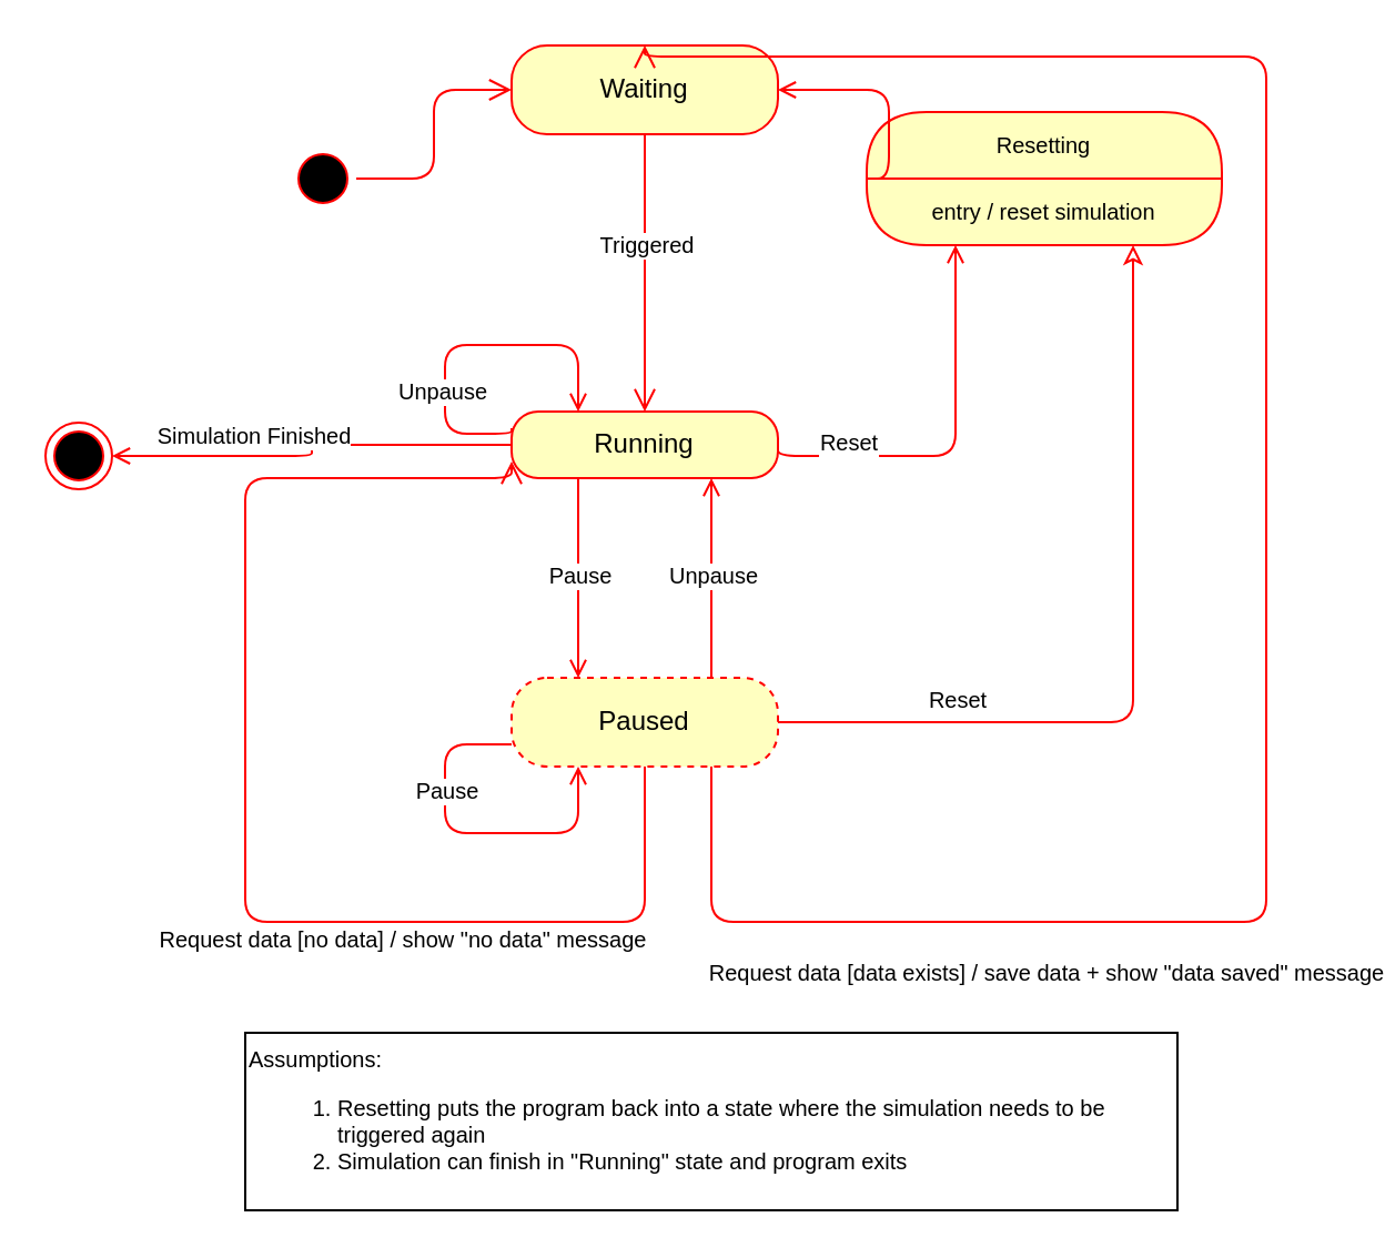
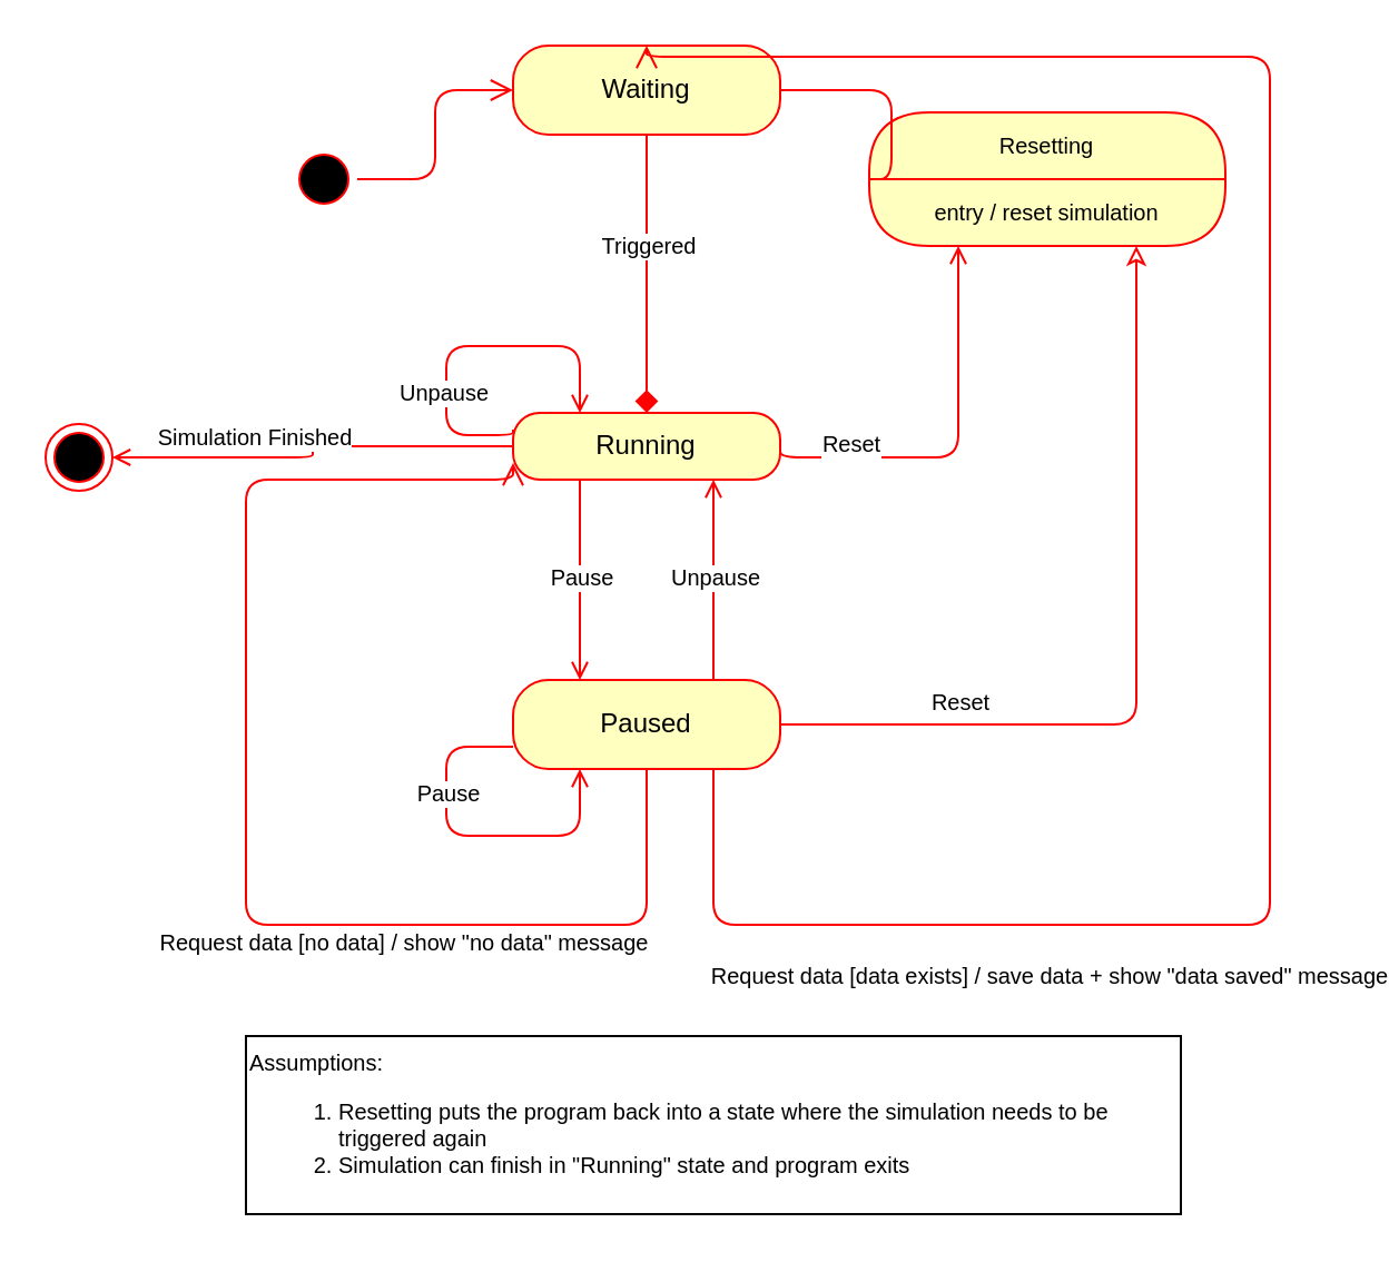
  <mxCell id="0" />
  <mxCell id="1" parent="0" />
  <mxCell id="2" value="" style="ellipse;html=1;shape=startState;fillColor=#000000;strokeColor=#ff0000;rounded=1;" parent="1" vertex="1"><mxGeometry x="130" y="65" width="30" height="30" as="geometry" /></mxCell>
  <mxCell id="3" value="" style="edgeStyle=orthogonalEdgeStyle;html=1;verticalAlign=bottom;endArrow=open;endSize=8;strokeColor=#ff0000;entryX=0;entryY=0.5;entryDx=0;entryDy=0;" parent="1" source="2" target="4" edge="1"><mxGeometry relative="1" as="geometry"><mxPoint x="280" y="80" as="targetPoint" /></mxGeometry></mxCell>
  <mxCell id="4" value="Waiting" style="whiteSpace=wrap;html=1;arcSize=40;fontColor=#000000;fillColor=#ffffc0;strokeColor=#ff0000;rounded=1;" parent="1" vertex="1"><mxGeometry x="230" y="20" width="120" height="40" as="geometry" /></mxCell>
- <mxCell id="5" value="" style="edgeStyle=orthogonalEdgeStyle;html=1;verticalAlign=bottom;endArrow=open;endSize=8;strokeColor=#ff0000;entryX=0.5;entryY=0;entryDx=0;entryDy=0;" parent="1" source="4" edge="1" target="13"><mxGeometry relative="1" as="geometry"><mxPoint x="290" y="165" as="targetPoint" /></mxGeometry></mxCell>
+ <mxCell id="5" value="" style="edgeStyle=orthogonalEdgeStyle;html=1;verticalAlign=bottom;endArrow=diamond;endSize=8;strokeColor=#ff0000;entryX=0.5;entryY=0;entryDx=0;entryDy=0;" parent="1" source="4" edge="1" target="13"><mxGeometry relative="1" as="geometry"><mxPoint x="290" y="165" as="targetPoint" /></mxGeometry></mxCell>
  <mxCell id="6" value="Triggered" style="edgeLabel;html=1;align=center;verticalAlign=middle;resizable=0;points=[];rounded=1;fontSize=10;" vertex="1" connectable="0" parent="5"><mxGeometry x="0.19" relative="1" as="geometry"><mxPoint y="-25" as="offset" /></mxGeometry></mxCell>
  <mxCell id="7" style="edgeStyle=orthogonalEdgeStyle;orthogonalLoop=1;jettySize=auto;html=1;exitX=0.25;exitY=1;exitDx=0;exitDy=0;entryX=0.25;entryY=0;entryDx=0;entryDy=0;strokeColor=#FF0000;endArrow=open;endFill=0;" edge="1" parent="1" source="13" target="17"><mxGeometry relative="1" as="geometry"><Array as="points"><mxPoint x="260" y="265" /><mxPoint x="260" y="265" /></Array></mxGeometry></mxCell>
  <mxCell id="8" value="Pause" style="edgeLabel;html=1;align=center;verticalAlign=middle;resizable=0;points=[];fontSize=10;" vertex="1" connectable="0" parent="7"><mxGeometry x="-0.042" relative="1" as="geometry"><mxPoint as="offset" /></mxGeometry></mxCell>
  <mxCell id="9" style="edgeStyle=orthogonalEdgeStyle;rounded=1;orthogonalLoop=1;jettySize=auto;html=1;exitX=1;exitY=0.5;exitDx=0;exitDy=0;entryX=0.25;entryY=1;entryDx=0;entryDy=0;fontSize=10;endArrow=open;endFill=0;strokeColor=#FF0000;" edge="1" parent="1" source="13" target="28"><mxGeometry relative="1" as="geometry"><Array as="points"><mxPoint x="430" y="205" /></Array></mxGeometry></mxCell>
  <mxCell id="10" value="Reset" style="edgeLabel;html=1;align=center;verticalAlign=middle;resizable=0;points=[];fontSize=10;" vertex="1" connectable="0" parent="9"><mxGeometry x="-0.034" y="-1" relative="1" as="geometry"><mxPoint x="-50" y="-5" as="offset" /></mxGeometry></mxCell>
  <mxCell id="11" style="edgeStyle=orthogonalEdgeStyle;rounded=1;orthogonalLoop=1;jettySize=auto;html=1;exitX=0;exitY=0.5;exitDx=0;exitDy=0;entryX=1;entryY=0.5;entryDx=0;entryDy=0;fontSize=10;endArrow=open;endFill=0;strokeColor=#FF0000;" edge="1" parent="1" source="13" target="31"><mxGeometry relative="1" as="geometry" /></mxCell>
  <mxCell id="12" value="Simulation Finished" style="edgeLabel;html=1;align=center;verticalAlign=middle;resizable=0;points=[];fontSize=10;" vertex="1" connectable="0" parent="11"><mxGeometry x="0.074" y="-1" relative="1" as="geometry"><mxPoint x="-23" y="-9" as="offset" /></mxGeometry></mxCell>
  <mxCell id="13" value="Running" style="whiteSpace=wrap;html=1;arcSize=40;fontColor=#000000;fillColor=#ffffc0;strokeColor=#ff0000;rounded=1;" vertex="1" parent="1"><mxGeometry x="230" y="185" width="120" height="30" as="geometry" /></mxCell>
  <mxCell id="14" style="edgeStyle=orthogonalEdgeStyle;rounded=1;orthogonalLoop=1;jettySize=auto;html=1;exitX=0.75;exitY=0;exitDx=0;exitDy=0;entryX=0.75;entryY=1;entryDx=0;entryDy=0;endArrow=open;endFill=0;strokeColor=#FF0000;" edge="1" parent="1" source="17" target="13"><mxGeometry relative="1" as="geometry"><Array as="points" /></mxGeometry></mxCell>
  <mxCell id="15" value="Unpause" style="edgeLabel;html=1;align=center;verticalAlign=middle;resizable=0;points=[];fontSize=10;" vertex="1" connectable="0" parent="14"><mxGeometry x="0.046" relative="1" as="geometry"><mxPoint as="offset" /></mxGeometry></mxCell>
  <mxCell id="16" style="edgeStyle=orthogonalEdgeStyle;rounded=1;orthogonalLoop=1;jettySize=auto;html=1;exitX=1;exitY=0.5;exitDx=0;exitDy=0;entryX=0.75;entryY=1;entryDx=0;entryDy=0;fontSize=10;endArrow=classic;endFill=0;strokeColor=#FF0000;" edge="1" parent="1" source="17" target="28"><mxGeometry relative="1" as="geometry"><Array as="points"><mxPoint x="510" y="325" /></Array></mxGeometry></mxCell>
- <mxCell id="17" value="Paused" style="whiteSpace=wrap;html=1;arcSize=40;fontColor=#000000;fillColor=#ffffc0;strokeColor=#ff0000;rounded=1;dashed=1;" vertex="1" parent="1"><mxGeometry x="230" y="305" width="120" height="40" as="geometry" /></mxCell>
+ <mxCell id="17" value="Paused" style="whiteSpace=wrap;html=1;arcSize=40;fontColor=#000000;fillColor=#ffffc0;strokeColor=#ff0000;rounded=1;" vertex="1" parent="1"><mxGeometry x="230" y="305" width="120" height="40" as="geometry" /></mxCell>
  <mxCell id="18" value="" style="edgeStyle=orthogonalEdgeStyle;html=1;align=left;verticalAlign=bottom;endArrow=open;endSize=8;strokeColor=#ff0000;rounded=1;entryX=0;entryY=0.75;entryDx=0;entryDy=0;exitX=0.5;exitY=1;exitDx=0;exitDy=0;" edge="1" source="17" parent="1" target="13"><mxGeometry x="0.015" y="40" relative="1" as="geometry"><mxPoint x="160" y="265" as="targetPoint" /><mxPoint x="290" y="445" as="sourcePoint" /><Array as="points"><mxPoint x="290" y="415" /><mxPoint x="110" y="415" /><mxPoint x="110" y="215" /></Array><mxPoint as="offset" /></mxGeometry></mxCell>
  <mxCell id="19" value="&lt;font style=&quot;font-size: 10px&quot;&gt;Request data&amp;nbsp;&lt;span style=&quot;text-align: left&quot;&gt;[no data] / show &quot;no data&quot; message&lt;/span&gt;&lt;/font&gt;" style="edgeLabel;html=1;align=center;verticalAlign=middle;resizable=0;points=[];fontSize=10;" vertex="1" connectable="0" parent="18"><mxGeometry x="-0.016" y="1" relative="1" as="geometry"><mxPoint x="71" y="41" as="offset" /></mxGeometry></mxCell>
  <mxCell id="20" value="" style="edgeStyle=orthogonalEdgeStyle;html=1;align=left;verticalAlign=top;endArrow=open;endSize=8;strokeColor=#ff0000;rounded=1;entryX=0.5;entryY=0;entryDx=0;entryDy=0;exitX=0.75;exitY=1;exitDx=0;exitDy=0;" edge="1" source="17" parent="1" target="4"><mxGeometry x="-0.333" y="10" relative="1" as="geometry"><mxPoint x="570" y="25" as="targetPoint" /><mxPoint x="329.943" y="445.029" as="sourcePoint" /><Array as="points"><mxPoint x="320" y="415" /><mxPoint x="570" y="415" /><mxPoint x="570" y="25" /><mxPoint x="290" y="25" /></Array><mxPoint as="offset" /></mxGeometry></mxCell>
  <mxCell id="21" value="&lt;font style=&quot;font-size: 10px&quot;&gt;Request data&lt;span style=&quot;text-align: left&quot;&gt;&amp;nbsp;[data exists] / save data + show &quot;data saved&quot; message&lt;/span&gt;&lt;/font&gt;" style="edgeLabel;html=1;align=center;verticalAlign=middle;resizable=0;points=[];fontSize=10;" vertex="1" connectable="0" parent="20"><mxGeometry x="-0.224" y="1" relative="1" as="geometry"><mxPoint x="-99" y="88" as="offset" /></mxGeometry></mxCell>
  <mxCell id="22" value="Reset" style="edgeLabel;html=1;align=center;verticalAlign=middle;resizable=0;points=[];fontSize=10;" vertex="1" connectable="0" parent="1"><mxGeometry x="430" y="314.997" as="geometry" /></mxCell>
  <mxCell id="23" style="edgeStyle=orthogonalEdgeStyle;orthogonalLoop=1;jettySize=auto;html=1;exitX=0;exitY=0.75;exitDx=0;exitDy=0;entryX=0.25;entryY=1;entryDx=0;entryDy=0;strokeColor=#FF0000;endArrow=open;endFill=0;" edge="1" parent="1" source="17" target="17"><mxGeometry relative="1" as="geometry"><mxPoint x="240" y="205" as="sourcePoint" /><mxPoint x="240" y="325" as="targetPoint" /><Array as="points"><mxPoint x="200" y="335" /><mxPoint x="200" y="375" /><mxPoint x="260" y="375" /></Array></mxGeometry></mxCell>
  <mxCell id="24" value="Pause" style="edgeLabel;html=1;align=center;verticalAlign=middle;resizable=0;points=[];fontSize=10;" vertex="1" connectable="0" parent="23"><mxGeometry x="-0.042" relative="1" as="geometry"><mxPoint x="-7" y="-20" as="offset" /></mxGeometry></mxCell>
  <mxCell id="25" style="edgeStyle=orthogonalEdgeStyle;rounded=1;orthogonalLoop=1;jettySize=auto;html=1;exitX=0;exitY=0.25;exitDx=0;exitDy=0;entryX=0.25;entryY=0;entryDx=0;entryDy=0;endArrow=open;endFill=0;strokeColor=#FF0000;" edge="1" parent="1" source="13" target="13"><mxGeometry relative="1" as="geometry"><mxPoint x="360" y="325" as="sourcePoint" /><mxPoint x="360" y="205" as="targetPoint" /><Array as="points"><mxPoint x="200" y="195" /><mxPoint x="200" y="155" /><mxPoint x="260" y="155" /></Array></mxGeometry></mxCell>
  <mxCell id="26" value="Unpause" style="edgeLabel;html=1;align=center;verticalAlign=middle;resizable=0;points=[];fontSize=10;" vertex="1" connectable="0" parent="25"><mxGeometry x="0.046" relative="1" as="geometry"><mxPoint x="-14" y="20" as="offset" /></mxGeometry></mxCell>
  <mxCell id="27" value="Resetting" style="swimlane;fontStyle=0;align=center;verticalAlign=middle;childLayout=stackLayout;horizontal=1;startSize=30;horizontalStack=0;resizeParent=0;resizeLast=1;container=0;fontColor=#000000;collapsible=0;rounded=1;arcSize=30;strokeColor=#ff0000;fillColor=#ffffc0;swimlaneFillColor=#ffffc0;dropTarget=0;fontSize=10;" vertex="1" parent="1"><mxGeometry x="390" y="50" width="160" height="60" as="geometry" /></mxCell>
  <mxCell id="28" value="entry / reset simulation" style="text;html=1;strokeColor=none;fillColor=none;align=center;verticalAlign=middle;spacingLeft=4;spacingRight=4;whiteSpace=wrap;overflow=hidden;rotatable=0;fontColor=#000000;rounded=1;fontSize=10;" vertex="1" parent="27"><mxGeometry y="30" width="160" height="30" as="geometry" /></mxCell>
- <mxCell id="29" style="edgeStyle=orthogonalEdgeStyle;rounded=1;orthogonalLoop=1;jettySize=auto;html=1;exitX=0;exitY=0;exitDx=0;exitDy=0;entryX=1;entryY=0.5;entryDx=0;entryDy=0;fontSize=10;endArrow=open;endFill=0;strokeColor=#FF0000;" edge="1" parent="1" source="28" target="4"><mxGeometry relative="1" as="geometry"><Array as="points"><mxPoint x="400" y="80" /></Array></mxGeometry></mxCell>
+ <mxCell id="29" style="edgeStyle=orthogonalEdgeStyle;rounded=1;orthogonalLoop=1;jettySize=auto;html=1;exitX=0;exitY=0;exitDx=0;exitDy=0;entryX=1;entryY=0.5;entryDx=0;entryDy=0;fontSize=10;endArrow=none;endFill=0;strokeColor=#FF0000;" edge="1" parent="1" source="28" target="4"><mxGeometry relative="1" as="geometry"><Array as="points"><mxPoint x="400" y="80" /></Array></mxGeometry></mxCell>
  <mxCell id="30" value="Assumptions:&lt;br&gt;&lt;ol&gt;&lt;li&gt;Resetting puts the program back into a state where the simulation needs to be triggered again&lt;/li&gt;&lt;li&gt;Simulation can finish in &quot;Running&quot; state and program exits&lt;/li&gt;&lt;/ol&gt;" style="rounded=0;whiteSpace=wrap;html=1;fontSize=10;strokeColor=default;strokeWidth=1;align=left;" vertex="1" parent="1"><mxGeometry x="110" y="465" width="420" height="80" as="geometry" /></mxCell>
  <mxCell id="31" value="" style="ellipse;html=1;shape=endState;fillColor=#000000;strokeColor=#ff0000;rounded=1;fontSize=10;align=left;" vertex="1" parent="1"><mxGeometry x="20" y="190" width="30" height="30" as="geometry" /></mxCell>
